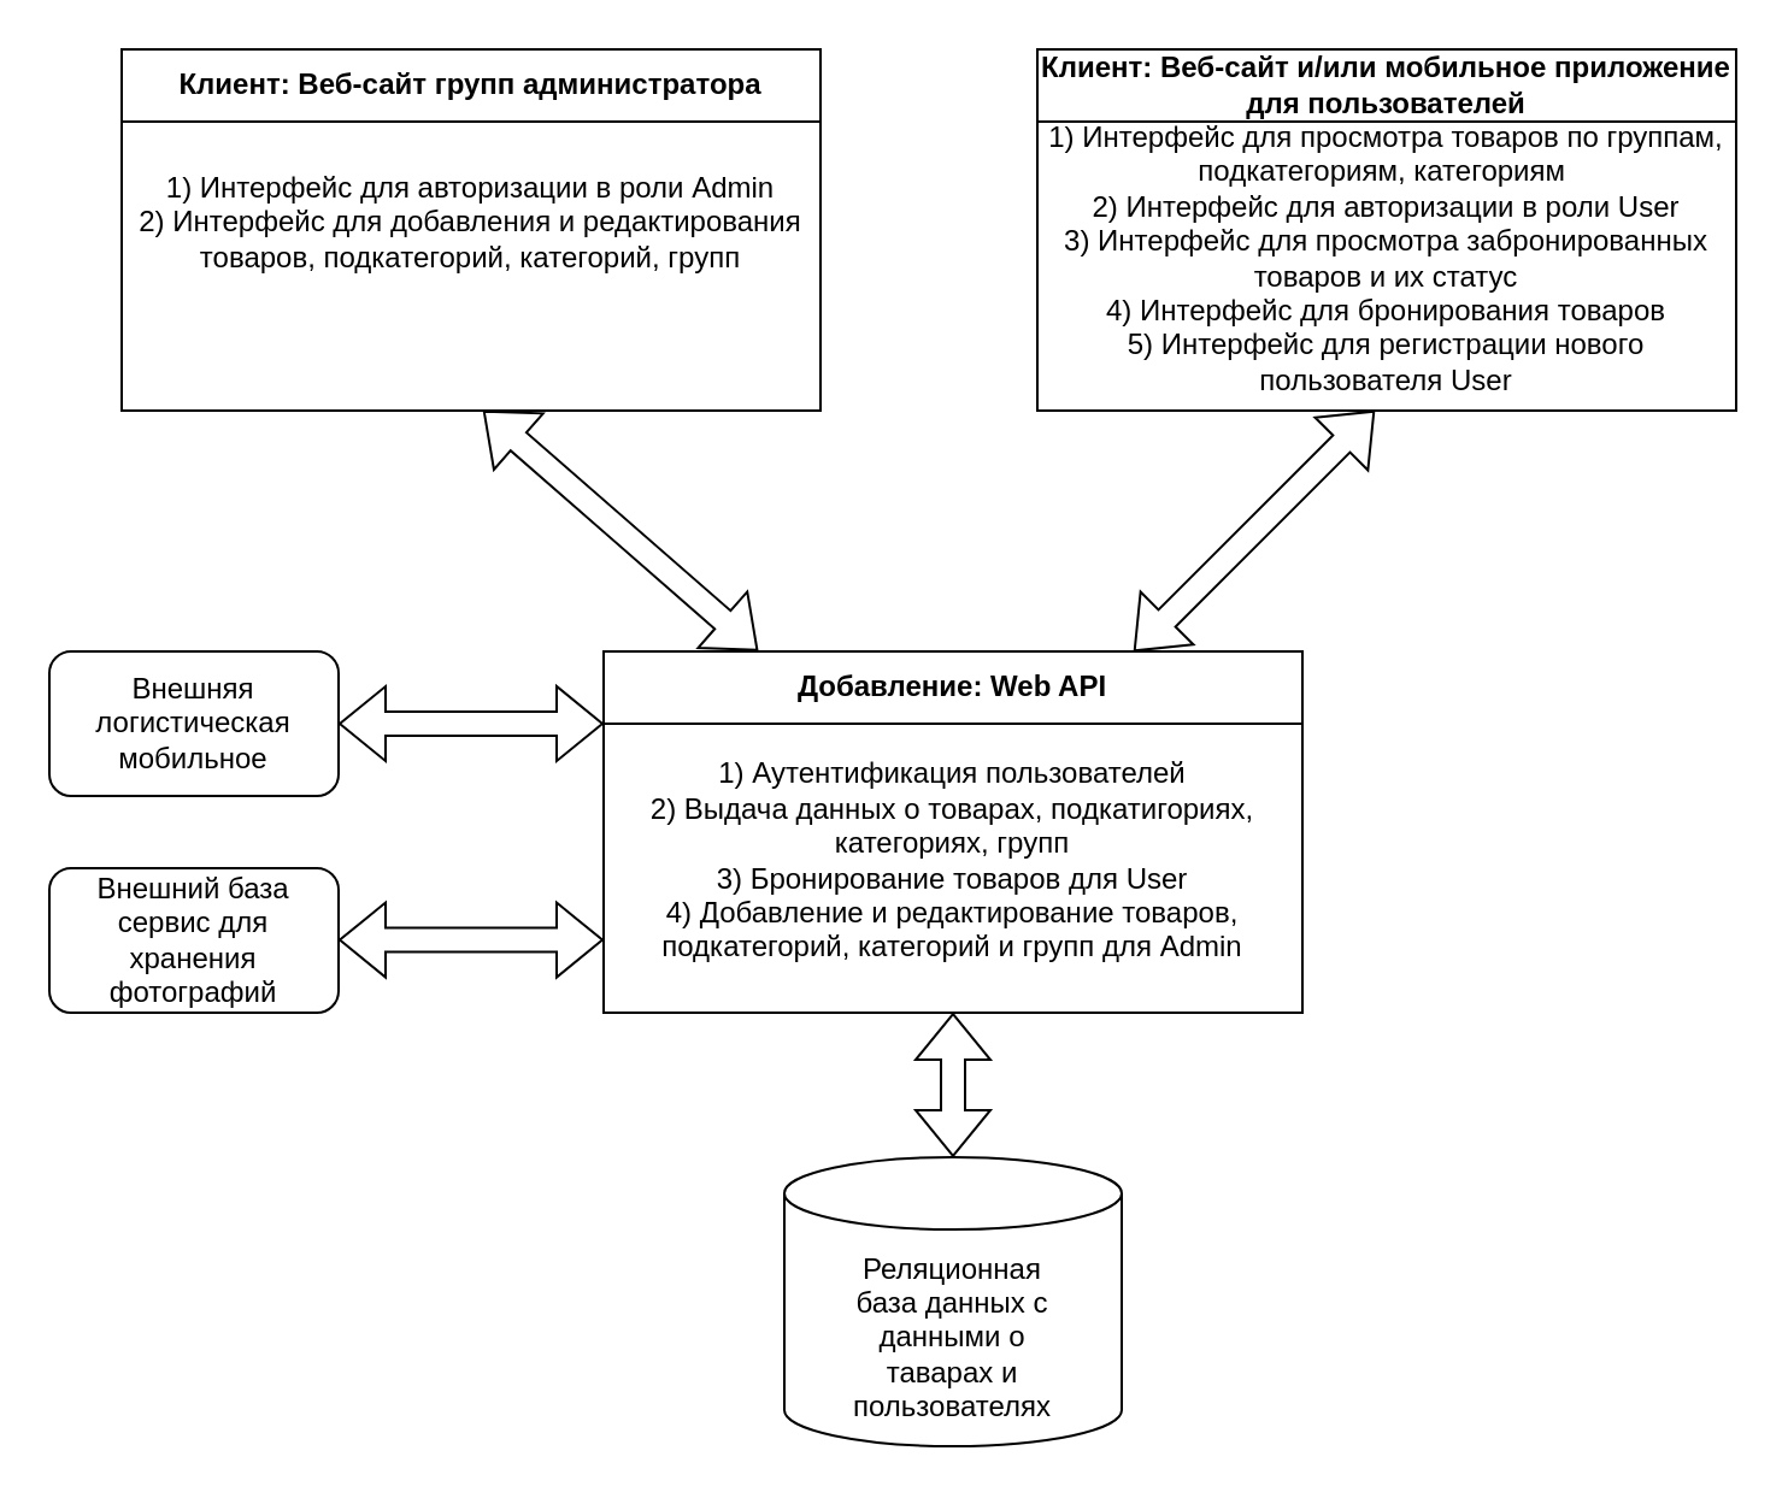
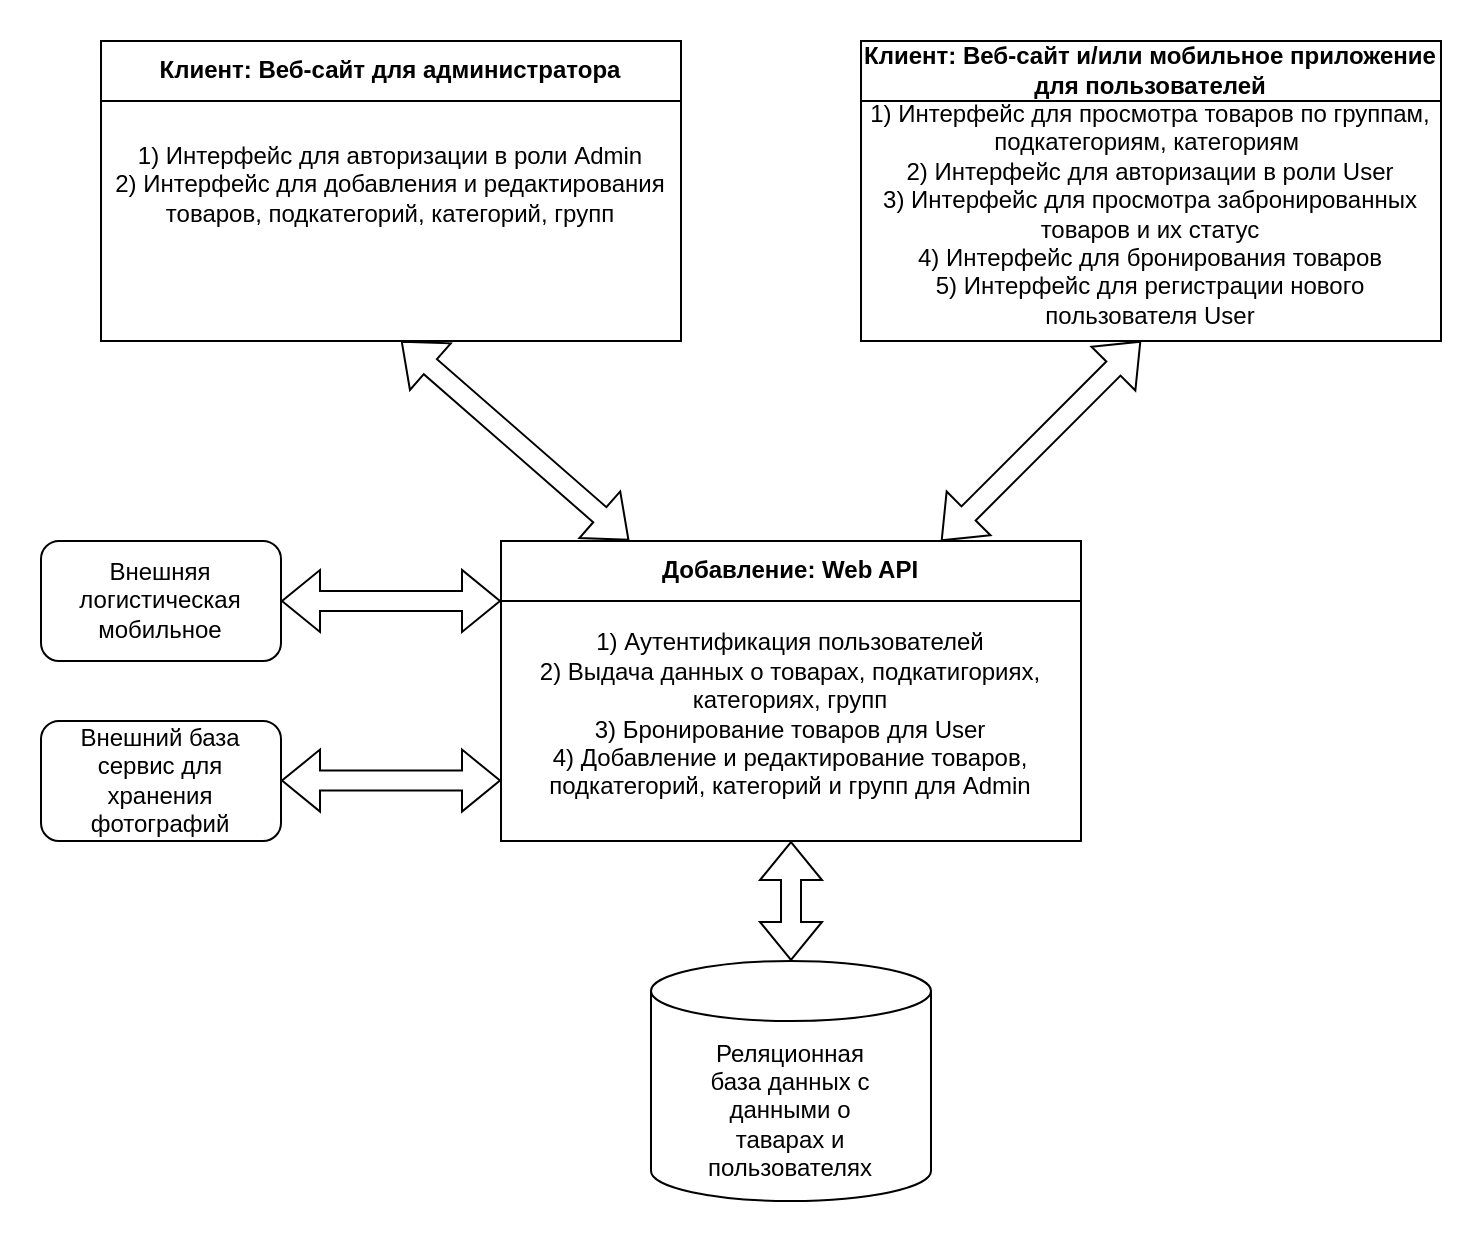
  <mxCell id="0" />
  <mxCell id="1" parent="0" />
- <mxCell id="2" value="Клиент: Веб-сайт групп администратора" style="swimlane;whiteSpace=wrap;html=1;startSize=30;" vertex="1" parent="1"><mxGeometry x="50" y="20" width="290" height="150" as="geometry" /></mxCell>
+ <mxCell id="2" value="Клиент: Веб-сайт для администратора" style="swimlane;whiteSpace=wrap;html=1;startSize=30;" vertex="1" parent="1"><mxGeometry x="50" y="20" width="290" height="150" as="geometry" /></mxCell>
  <mxCell id="3" value="1) Интерфейс для авторизации в роли Admin&lt;br&gt;2) Интерфейс для добавления и редактирования товаров, подкатегорий, категорий, групп" style="text;html=1;align=center;verticalAlign=middle;whiteSpace=wrap;rounded=0;" vertex="1" parent="2"><mxGeometry y="23" width="290" height="97" as="geometry" /></mxCell>
  <mxCell id="4" value="Клиент: Веб-сайт и/или мобильное приложение для пользователей" style="swimlane;whiteSpace=wrap;html=1;startSize=30;" vertex="1" parent="1"><mxGeometry x="430" y="20" width="290" height="150" as="geometry" /></mxCell>
  <mxCell id="5" value="1) Интерфейс для просмотра товаров по группам, подкатегориям, категориям&amp;nbsp;&lt;br&gt;2) Интерфейс для авторизации в роли User&lt;br&gt;3) Интерфейс для просмотра забронированных товаров и их статус&lt;br&gt;4) Интерфейс для бронирования товаров&lt;br&gt;5) Интерфейc для регистрации нового пользователя User" style="text;html=1;align=center;verticalAlign=middle;whiteSpace=wrap;rounded=0;" vertex="1" parent="4"><mxGeometry y="23" width="290" height="127" as="geometry" /></mxCell>
  <mxCell id="6" value="Добавление: Web API" style="swimlane;whiteSpace=wrap;html=1;startSize=30;" vertex="1" parent="1"><mxGeometry x="250" y="270" width="290" height="150" as="geometry" /></mxCell>
  <mxCell id="7" value="1) Аутентификация пользователей&lt;br&gt;2) Выдача данных о товарах, подкатигориях, категориях, групп&lt;br&gt;3) Бронирование товаров для User&lt;br&gt;4) Добавление и редактирование товаров, подкатегорий, категорий и групп для Admin" style="text;html=1;align=center;verticalAlign=middle;whiteSpace=wrap;rounded=0;" vertex="1" parent="6"><mxGeometry y="23" width="290" height="127" as="geometry" /></mxCell>
  <mxCell id="8" value="" style="shape=cylinder3;whiteSpace=wrap;html=1;boundedLbl=1;backgroundOutline=1;size=15;" vertex="1" parent="1"><mxGeometry x="325" y="480" width="140" height="120" as="geometry" /></mxCell>
  <mxCell id="9" value="Реляционная база данных с данными о таварах и пользователях" style="text;html=1;align=center;verticalAlign=middle;whiteSpace=wrap;rounded=0;" vertex="1" parent="1"><mxGeometry x="365" y="540" width="60" height="30" as="geometry" /></mxCell>
  <mxCell id="10" value="" style="rounded=1;whiteSpace=wrap;html=1;" vertex="1" parent="1"><mxGeometry x="20" y="270" width="120" height="60" as="geometry" /></mxCell>
  <mxCell id="11" value="Внешняя логистическая мобильное" style="text;html=1;align=center;verticalAlign=middle;whiteSpace=wrap;rounded=0;" vertex="1" parent="1"><mxGeometry x="20" y="270" width="120" height="60" as="geometry" /></mxCell>
  <mxCell id="12" value="" style="rounded=1;whiteSpace=wrap;html=1;" vertex="1" parent="1"><mxGeometry x="20" y="360" width="120" height="60" as="geometry" /></mxCell>
  <mxCell id="13" value="Внешний база сервис для хранения фотографий" style="text;html=1;align=center;verticalAlign=middle;whiteSpace=wrap;rounded=0;" vertex="1" parent="1"><mxGeometry x="20" y="360" width="120" height="60" as="geometry" /></mxCell>
  <mxCell id="14" value="" style="shape=flexArrow;endArrow=classic;startArrow=classic;html=1;rounded=0;" edge="1" parent="1"><mxGeometry width="100" height="100" relative="1" as="geometry"><mxPoint x="470" y="270" as="sourcePoint" /><mxPoint x="570" y="170" as="targetPoint" /></mxGeometry></mxCell>
  <mxCell id="15" value="" style="shape=flexArrow;endArrow=classic;startArrow=classic;html=1;rounded=0;exitX=0.221;exitY=-0.002;exitDx=0;exitDy=0;exitPerimeter=0;" edge="1" parent="1" source="6"><mxGeometry width="100" height="100" relative="1" as="geometry"><mxPoint x="150" y="290" as="sourcePoint" /><mxPoint x="200" y="170" as="targetPoint" /></mxGeometry></mxCell>
  <mxCell id="16" value="" style="shape=flexArrow;endArrow=classic;startArrow=classic;html=1;rounded=0;exitX=1;exitY=0.5;exitDx=0;exitDy=0;entryX=0;entryY=0.055;entryDx=0;entryDy=0;entryPerimeter=0;" edge="1" parent="1" source="11" target="7"><mxGeometry width="100" height="100" relative="1" as="geometry"><mxPoint x="310" y="360" as="sourcePoint" /><mxPoint x="410" y="260" as="targetPoint" /></mxGeometry></mxCell>
  <mxCell id="17" value="" style="shape=flexArrow;endArrow=classic;startArrow=classic;html=1;rounded=0;exitX=1;exitY=0.5;exitDx=0;exitDy=0;entryX=0;entryY=0.055;entryDx=0;entryDy=0;entryPerimeter=0;" edge="1" parent="1"><mxGeometry width="100" height="100" relative="1" as="geometry"><mxPoint x="140" y="389.8" as="sourcePoint" /><mxPoint x="250" y="389.8" as="targetPoint" /></mxGeometry></mxCell>
  <mxCell id="18" value="" style="shape=flexArrow;endArrow=classic;startArrow=classic;html=1;rounded=0;exitX=0.5;exitY=0;exitDx=0;exitDy=0;exitPerimeter=0;entryX=0.5;entryY=1;entryDx=0;entryDy=0;" edge="1" parent="1" source="8" target="7"><mxGeometry width="100" height="100" relative="1" as="geometry"><mxPoint x="250" y="440" as="sourcePoint" /><mxPoint x="350" y="340" as="targetPoint" /></mxGeometry></mxCell>
